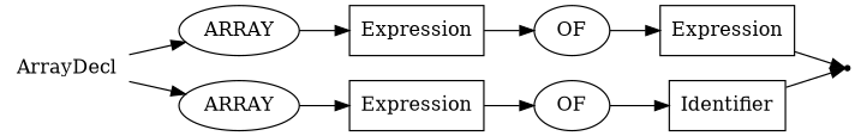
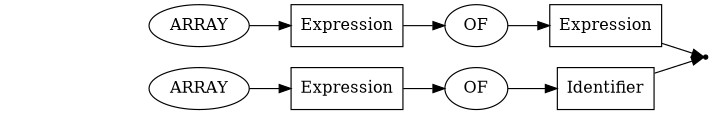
  digraph {
    rankdir=LR
    node [shape=oval]
-   n1 [label=ArrayDecl shape=plaintext]
    n2 [label=ARRAY]
    n3 [label=ARRAY]
    n4 [label=Expression shape=box]
    n5 [label=OF]
    n6 [label=Expression shape=box]
    end [shape=point]
    n8 [label=Expression shape=box]
    n9 [label=OF]
    n10 [label=Identifier shape=box]
-   n1 -> n2
-   n1 -> n3
    n2 -> n4
    n3 -> n8
    n4 -> n5
    n5 -> n6
    n6 -> end
    n8 -> n9
    n9 -> n10
    n10 -> end
  }
